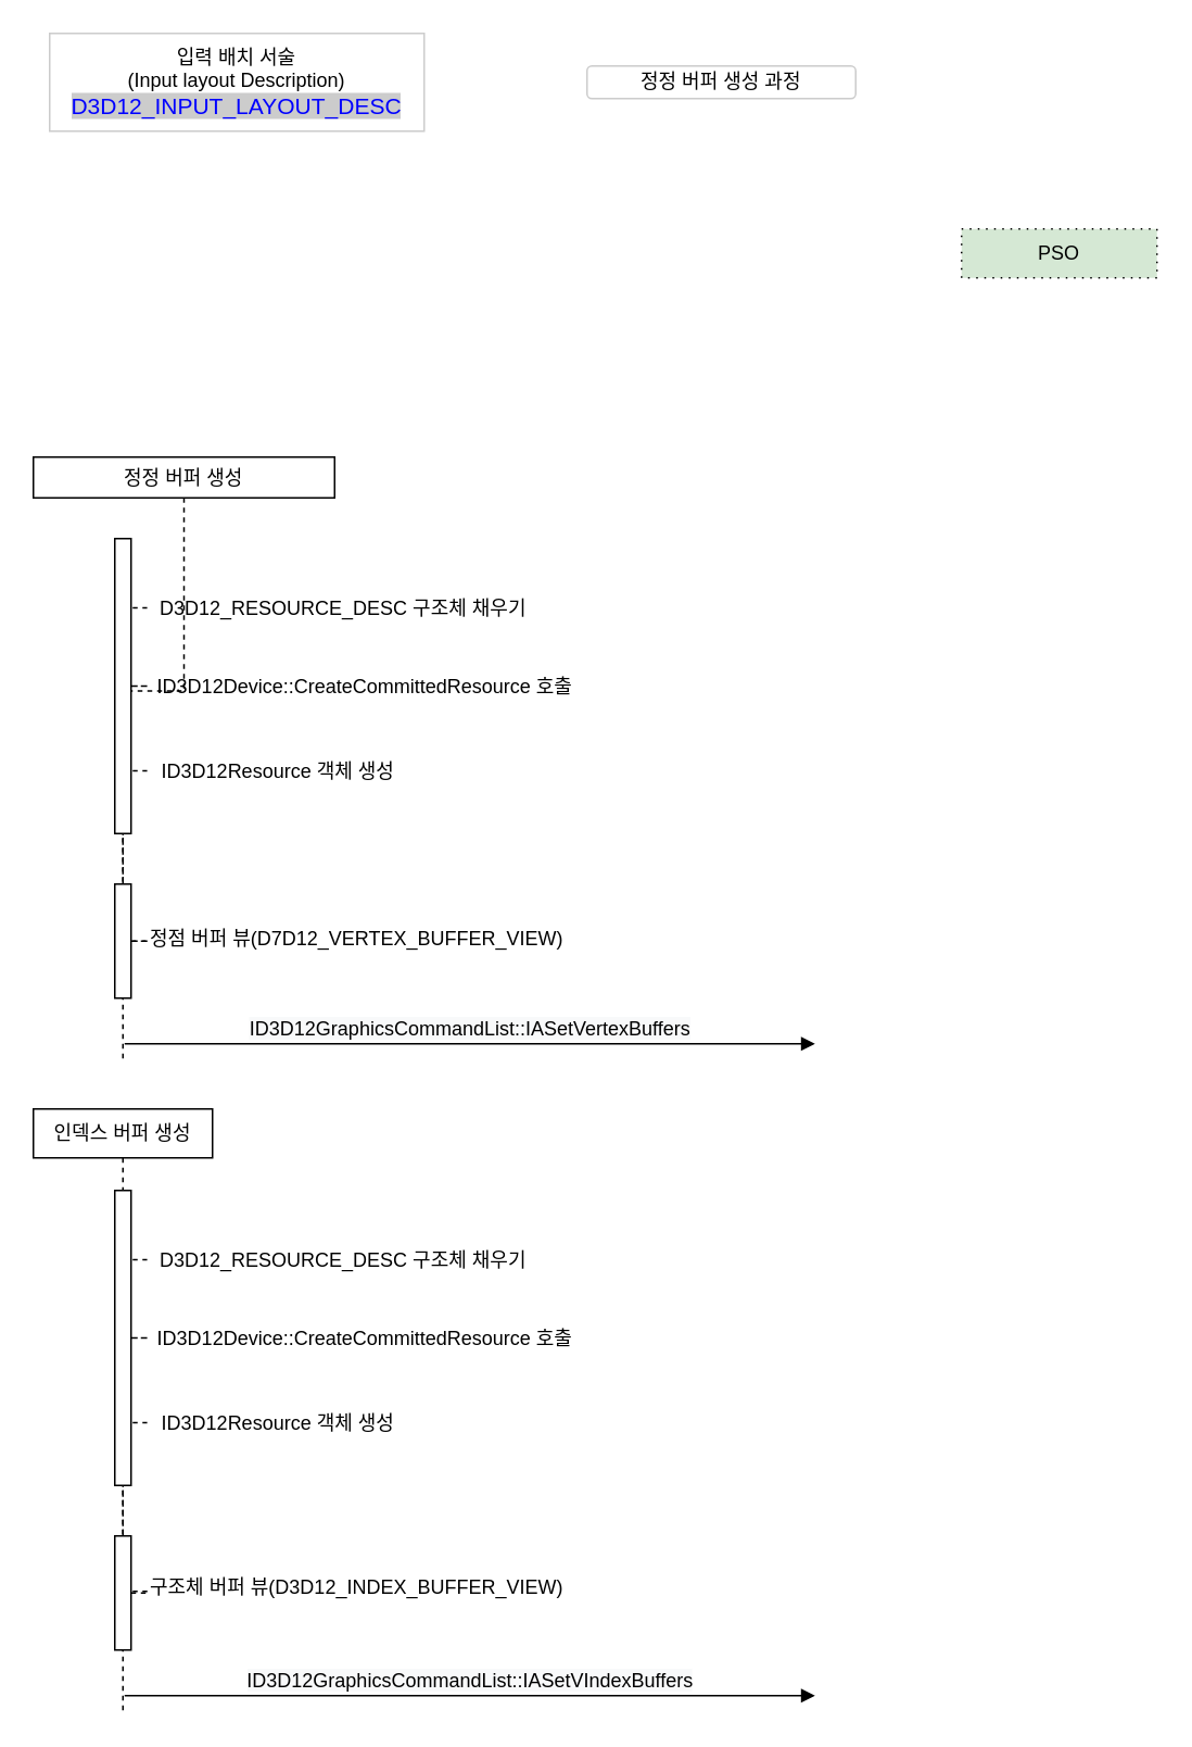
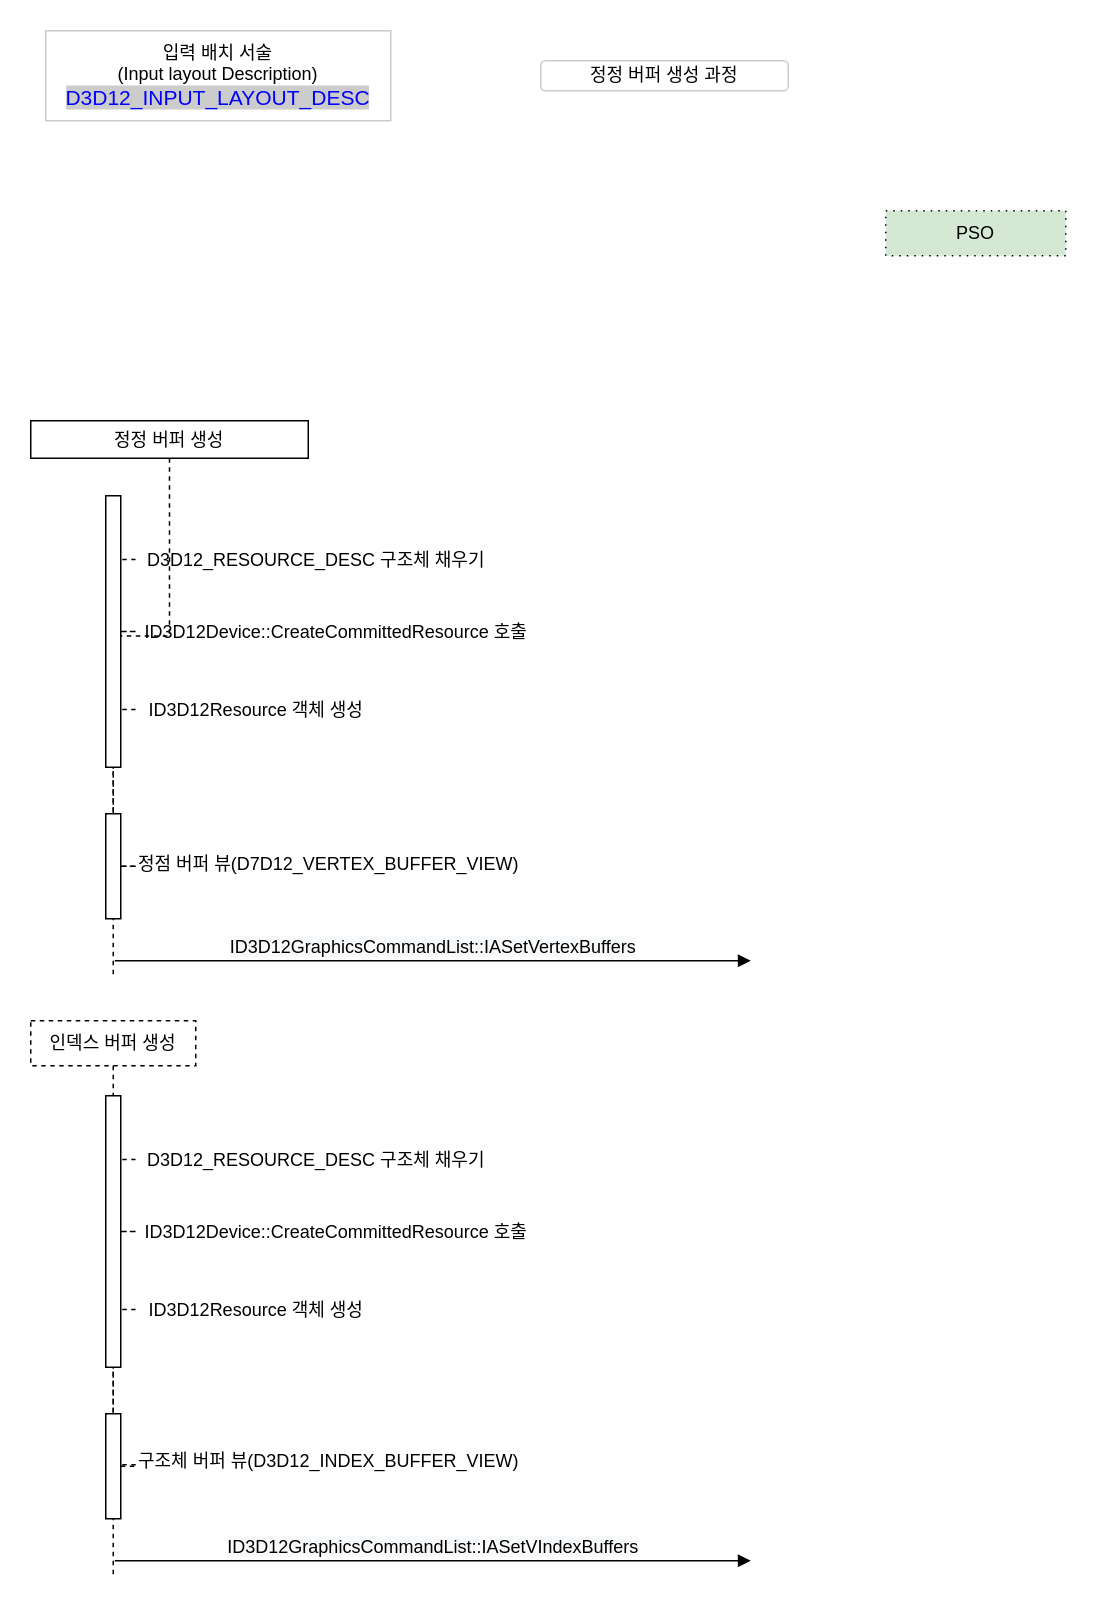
  <mxCell id="0" />
  <mxCell id="1" parent="0" />
  <mxCell id="2" value="입력 배치 서술&lt;br&gt;(Input layout Description)&lt;br&gt;&lt;span style=&quot;font-size: 14px ; white-space: pre ; background-color: rgb(204 , 204 , 204)&quot;&gt;&lt;font color=&quot;#0000ff&quot;&gt;D3D12_INPUT_LAYOUT_DESC&lt;/font&gt;&lt;/span&gt;" style="rounded=0;whiteSpace=wrap;html=1;strokeColor=#CCCCCC;" parent="1" vertex="1"><mxGeometry x="30" y="20" width="230" height="60" as="geometry" /></mxCell>
  <mxCell id="3" value="정정 버퍼 생성 과정" style="rounded=1;whiteSpace=wrap;html=1;strokeColor=#CCCCCC;" parent="1" vertex="1"><mxGeometry x="360" y="40" width="165" height="20" as="geometry" /></mxCell>
  <mxCell id="4" style="edgeStyle=orthogonalEdgeStyle;rounded=0;orthogonalLoop=1;jettySize=auto;html=1;dashed=1;endArrow=none;endFill=0;" parent="1" source="19" edge="1"><mxGeometry relative="1" as="geometry"><mxPoint x="75" y="650" as="targetPoint" /><Array as="points"><mxPoint x="75" y="510" /><mxPoint x="75" y="510" /></Array></mxGeometry></mxCell>
  <mxCell id="5" value="&lt;span style=&quot;white-space: normal&quot;&gt;정정 버퍼 생성&lt;br&gt;&lt;/span&gt;" style="rounded=0;whiteSpace=wrap;html=1;strokeColor=#000000;fillColor=none;align=center;" parent="1" vertex="1"><mxGeometry x="20" y="280" width="185" height="25" as="geometry" /></mxCell>
  <mxCell id="6" style="edgeStyle=orthogonalEdgeStyle;rounded=0;orthogonalLoop=1;jettySize=auto;html=1;exitX=0;exitY=0.5;exitDx=0;exitDy=0;entryX=1;entryY=0.235;entryDx=0;entryDy=0;entryPerimeter=0;dashed=1;endArrow=none;endFill=0;" parent="1" source="7" target="18" edge="1"><mxGeometry relative="1" as="geometry" /></mxCell>
  <mxCell id="7" value="D3D12_RESOURCE_DESC 구조체 채우기" style="text;html=1;align=center;verticalAlign=middle;fillColor=#ffffff;strokeColor=none;dashed=1;dashPattern=1 4;" parent="1" vertex="1"><mxGeometry x="90" y="360" width="240" height="25" as="geometry" /></mxCell>
  <mxCell id="8" style="edgeStyle=orthogonalEdgeStyle;rounded=0;orthogonalLoop=1;jettySize=auto;html=1;dashed=1;endArrow=none;endFill=0;" parent="1" source="9" target="18" edge="1"><mxGeometry relative="1" as="geometry" /></mxCell>
  <mxCell id="9" value="ID3D12Device::CreateCommittedResource 호출&amp;nbsp;" style="text;html=1;align=center;verticalAlign=middle;fillColor=#ffffff;strokeColor=none;dashed=1;dashPattern=1 4;" parent="1" vertex="1"><mxGeometry x="90" y="408" width="270" height="25" as="geometry" /></mxCell>
  <mxCell id="10" style="edgeStyle=orthogonalEdgeStyle;rounded=0;orthogonalLoop=1;jettySize=auto;html=1;exitX=0;exitY=0.5;exitDx=0;exitDy=0;entryX=1;entryY=0.788;entryDx=0;entryDy=0;entryPerimeter=0;dashed=1;endArrow=none;endFill=0;" parent="1" source="11" target="18" edge="1"><mxGeometry relative="1" as="geometry" /></mxCell>
  <mxCell id="11" value="ID3D12Resource 객체 생성" style="text;html=1;align=center;verticalAlign=middle;fillColor=#ffffff;strokeColor=none;dashed=1;dashPattern=1 4;" parent="1" vertex="1"><mxGeometry x="90" y="460" width="160" height="25" as="geometry" /></mxCell>
  <mxCell id="12" value="PSO" style="rounded=0;whiteSpace=wrap;html=1;dashed=1;dashPattern=1 4;strokeColor=#000000;fillColor=#d5e8d4;align=center;" parent="1" vertex="1"><mxGeometry x="590" y="140" width="120" height="30" as="geometry" /></mxCell>
  <mxCell id="13" value="&lt;span style=&quot;font-size: 12px ; text-align: left ; background-color: rgb(248 , 249 , 250)&quot;&gt;ID3D12GraphicsCommandList::IASetVertexBuffers&lt;/span&gt;" style="html=1;verticalAlign=bottom;endArrow=block;" parent="1" edge="1"><mxGeometry relative="1" as="geometry"><mxPoint x="76" y="640" as="sourcePoint" /><mxPoint x="500" y="640" as="targetPoint" /></mxGeometry></mxCell>
  <mxCell id="14" value="" style="edgeStyle=orthogonalEdgeStyle;rounded=0;orthogonalLoop=1;jettySize=auto;html=1;dashed=1;endArrow=none;endFill=0;" parent="1" source="19" target="17" edge="1"><mxGeometry relative="1" as="geometry"><Array as="points"><mxPoint x="80" y="577" /><mxPoint x="80" y="577" /></Array></mxGeometry></mxCell>
  <mxCell id="15" style="edgeStyle=orthogonalEdgeStyle;rounded=0;orthogonalLoop=1;jettySize=auto;html=1;dashed=1;endArrow=none;endFill=0;" parent="1" source="5" target="19" edge="1"><mxGeometry relative="1" as="geometry"><mxPoint x="75" y="650" as="targetPoint" /><mxPoint x="75" y="310" as="sourcePoint" /><Array as="points" /></mxGeometry></mxCell>
  <mxCell id="16" style="edgeStyle=orthogonalEdgeStyle;rounded=0;orthogonalLoop=1;jettySize=auto;html=1;exitX=0;exitY=0.5;exitDx=0;exitDy=0;entryX=0.907;entryY=0.523;entryDx=0;entryDy=0;entryPerimeter=0;dashed=1;endArrow=none;endFill=0;" parent="1" source="17" target="19" edge="1"><mxGeometry relative="1" as="geometry" /></mxCell>
  <mxCell id="17" value="정점 버퍼 뷰(D7D12_VERTEX_BUFFER_VIEW)" style="text;html=1;" parent="1" vertex="1"><mxGeometry x="90" y="562" width="280" height="30" as="geometry" /></mxCell>
  <mxCell id="18" value="" style="html=1;points=[];perimeter=orthogonalPerimeter;" parent="1" vertex="1"><mxGeometry x="70" y="330" width="10" height="181" as="geometry" /></mxCell>
  <mxCell id="19" value="" style="html=1;points=[];perimeter=orthogonalPerimeter;" parent="1" vertex="1"><mxGeometry x="70" y="542" width="10" height="70" as="geometry" /></mxCell>
  <mxCell id="20" style="edgeStyle=orthogonalEdgeStyle;rounded=0;orthogonalLoop=1;jettySize=auto;html=1;dashed=1;endArrow=none;endFill=0;" parent="1" source="34" edge="1"><mxGeometry relative="1" as="geometry"><mxPoint x="75" y="1050" as="targetPoint" /><Array as="points"><mxPoint x="75" y="910" /><mxPoint x="75" y="910" /></Array></mxGeometry></mxCell>
- <mxCell id="21" value="&lt;span style=&quot;white-space: normal&quot;&gt;인덱스 버퍼 생성&lt;br&gt;&lt;/span&gt;" style="rounded=0;whiteSpace=wrap;html=1;strokeColor=#000000;fillColor=none;align=center;" parent="1" vertex="1"><mxGeometry x="20" y="680" width="110" height="30" as="geometry" /></mxCell>
+ <mxCell id="21" value="&lt;span style=&quot;white-space: normal&quot;&gt;인덱스 버퍼 생성&lt;br&gt;&lt;/span&gt;" style="rounded=0;whiteSpace=wrap;html=1;strokeColor=#000000;fillColor=none;align=center;dashed=1;" parent="1" vertex="1"><mxGeometry x="20" y="680" width="110" height="30" as="geometry" /></mxCell>
  <mxCell id="22" style="edgeStyle=orthogonalEdgeStyle;rounded=0;orthogonalLoop=1;jettySize=auto;html=1;exitX=0;exitY=0.5;exitDx=0;exitDy=0;entryX=1;entryY=0.235;entryDx=0;entryDy=0;entryPerimeter=0;dashed=1;endArrow=none;endFill=0;" parent="1" source="23" target="33" edge="1"><mxGeometry relative="1" as="geometry" /></mxCell>
  <mxCell id="23" value="D3D12_RESOURCE_DESC 구조체 채우기" style="text;html=1;align=center;verticalAlign=middle;fillColor=#ffffff;strokeColor=none;dashed=1;dashPattern=1 4;" parent="1" vertex="1"><mxGeometry x="90" y="760" width="240" height="25" as="geometry" /></mxCell>
  <mxCell id="24" style="edgeStyle=orthogonalEdgeStyle;rounded=0;orthogonalLoop=1;jettySize=auto;html=1;dashed=1;endArrow=none;endFill=0;" parent="1" source="25" target="33" edge="1"><mxGeometry relative="1" as="geometry" /></mxCell>
  <mxCell id="25" value="ID3D12Device::CreateCommittedResource 호출&amp;nbsp;" style="text;html=1;align=center;verticalAlign=middle;fillColor=#ffffff;strokeColor=none;dashed=1;dashPattern=1 4;" parent="1" vertex="1"><mxGeometry x="90" y="808" width="270" height="25" as="geometry" /></mxCell>
  <mxCell id="26" style="edgeStyle=orthogonalEdgeStyle;rounded=0;orthogonalLoop=1;jettySize=auto;html=1;exitX=0;exitY=0.5;exitDx=0;exitDy=0;entryX=1;entryY=0.788;entryDx=0;entryDy=0;entryPerimeter=0;dashed=1;endArrow=none;endFill=0;" parent="1" source="27" target="33" edge="1"><mxGeometry relative="1" as="geometry" /></mxCell>
  <mxCell id="27" value="ID3D12Resource 객체 생성" style="text;html=1;align=center;verticalAlign=middle;fillColor=#ffffff;strokeColor=none;dashed=1;dashPattern=1 4;" parent="1" vertex="1"><mxGeometry x="90" y="860" width="160" height="25" as="geometry" /></mxCell>
  <mxCell id="28" value="&lt;span style=&quot;font-size: 12px ; text-align: left ; background-color: rgb(248 , 249 , 250)&quot;&gt;ID3D12GraphicsCommandList::IASetVIndexBuffers&lt;/span&gt;" style="html=1;verticalAlign=bottom;endArrow=block;" parent="1" edge="1"><mxGeometry relative="1" as="geometry"><mxPoint x="76" y="1040" as="sourcePoint" /><mxPoint x="500" y="1040" as="targetPoint" /></mxGeometry></mxCell>
  <mxCell id="29" value="" style="edgeStyle=orthogonalEdgeStyle;rounded=0;orthogonalLoop=1;jettySize=auto;html=1;dashed=1;endArrow=none;endFill=0;" parent="1" source="34" target="32" edge="1"><mxGeometry relative="1" as="geometry"><Array as="points"><mxPoint x="80" y="977" /><mxPoint x="80" y="977" /></Array></mxGeometry></mxCell>
  <mxCell id="30" style="edgeStyle=orthogonalEdgeStyle;rounded=0;orthogonalLoop=1;jettySize=auto;html=1;dashed=1;endArrow=none;endFill=0;" parent="1" source="21" target="34" edge="1"><mxGeometry relative="1" as="geometry"><mxPoint x="75" y="1050" as="targetPoint" /><mxPoint x="75" y="710" as="sourcePoint" /><Array as="points" /></mxGeometry></mxCell>
  <mxCell id="31" style="edgeStyle=orthogonalEdgeStyle;rounded=0;orthogonalLoop=1;jettySize=auto;html=1;exitX=0;exitY=0.5;exitDx=0;exitDy=0;entryX=0.907;entryY=0.523;entryDx=0;entryDy=0;entryPerimeter=0;dashed=1;endArrow=none;endFill=0;" parent="1" source="32" target="34" edge="1"><mxGeometry relative="1" as="geometry" /></mxCell>
  <mxCell id="32" value="구조체 버퍼 뷰(D3D12_INDEX_BUFFER_VIEW)" style="text;html=1;" parent="1" vertex="1"><mxGeometry x="90" y="960" width="280" height="32" as="geometry" /></mxCell>
  <mxCell id="33" value="" style="html=1;points=[];perimeter=orthogonalPerimeter;" parent="1" vertex="1"><mxGeometry x="70" y="730" width="10" height="181" as="geometry" /></mxCell>
  <mxCell id="34" value="" style="html=1;points=[];perimeter=orthogonalPerimeter;" parent="1" vertex="1"><mxGeometry x="70" y="942" width="10" height="70" as="geometry" /></mxCell>
